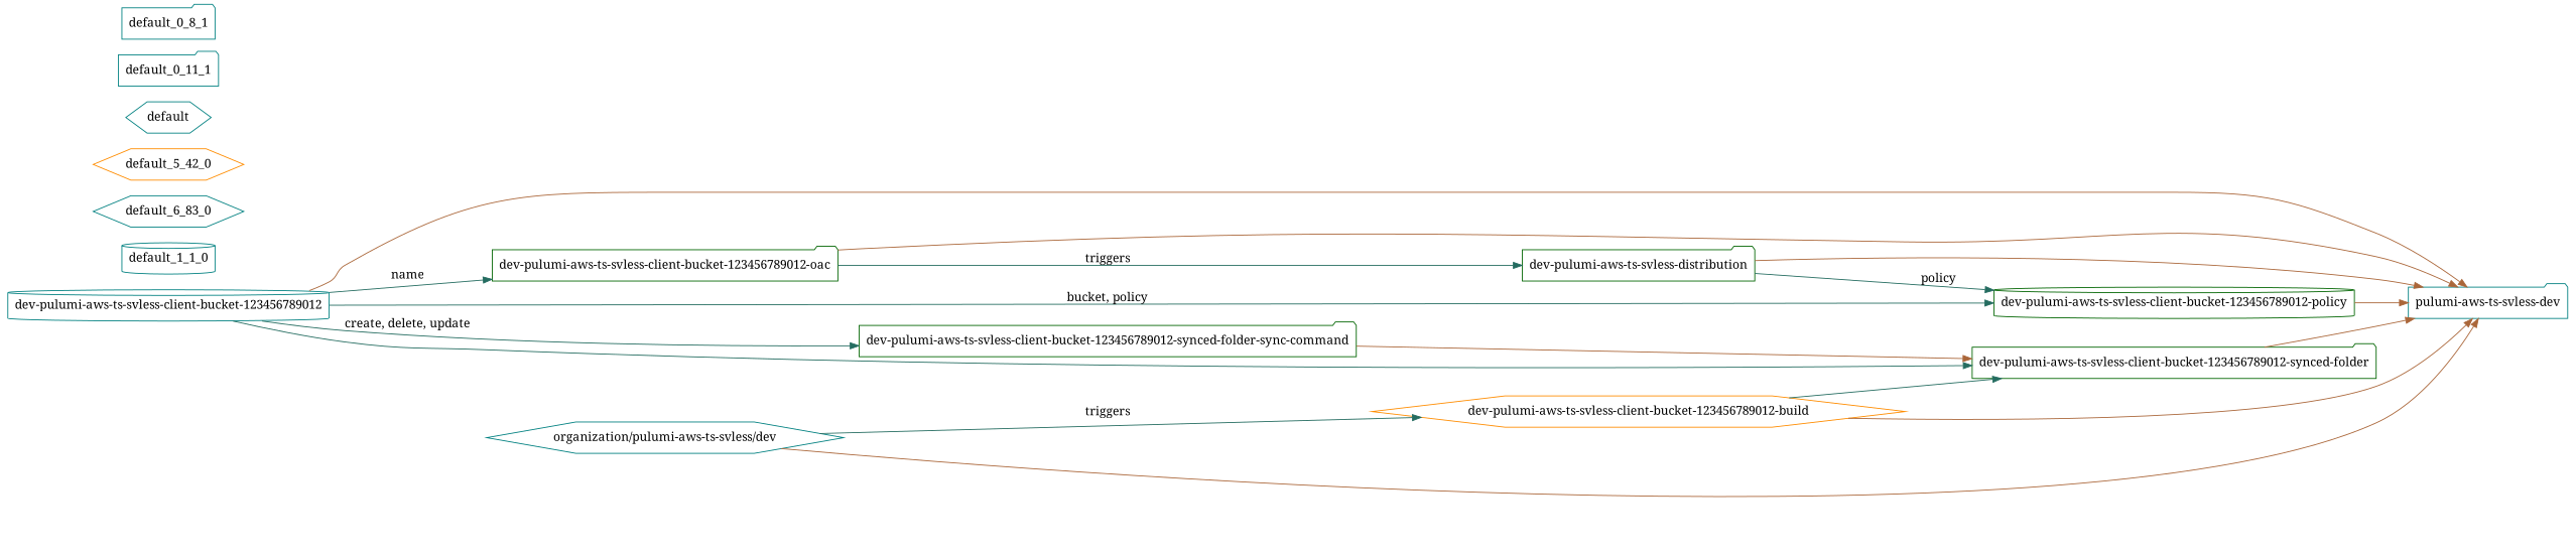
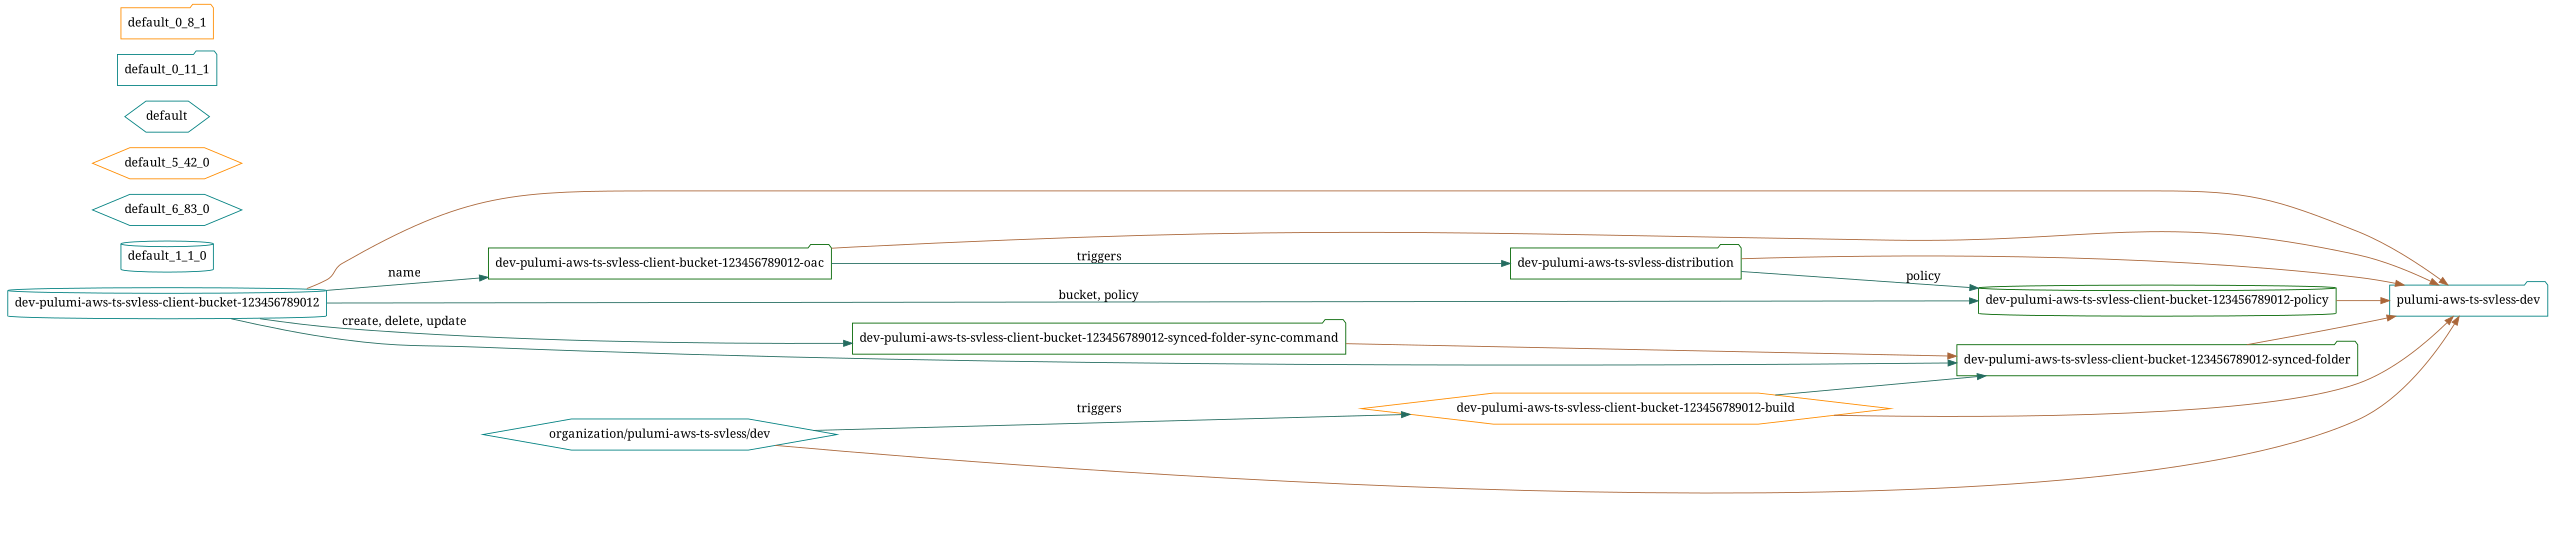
  strict digraph {
    fontname="Noto Serif"
    rankdir=LR
    node [color=teal fontname="Noto Serif" shape=folder]
    edge [color="#AA6639" fontname="Noto Serif"]
    n1 [label="pulumi-aws-ts-svless-dev"]
    n2 [label=default_1_1_0 shape=cylinder]
    n3 [label=default_6_83_0 shape=hexagon]
    n4 [label="dev-pulumi-aws-ts-svless-client-bucket-123456789012" shape=cylinder]
    n5 [color=darkgreen label="dev-pulumi-aws-ts-svless-client-bucket-123456789012-oac"]
    n6 [color=darkgreen label="dev-pulumi-aws-ts-svless-client-bucket-123456789012-synced-folder-sync-command"]
    n7 [color=darkgreen label="dev-pulumi-aws-ts-svless-client-bucket-123456789012-synced-folder"]
    n8 [color=darkgreen label="dev-pulumi-aws-ts-svless-client-bucket-123456789012-policy" shape=cylinder]
    n9 [color=darkgreen label="dev-pulumi-aws-ts-svless-distribution"]
    n10 [color=darkorange label="dev-pulumi-aws-ts-svless-client-bucket-123456789012-build" shape=hexagon]
    n11 [color=darkorange label=default_5_42_0 shape=hexagon]
    n12 [label="organization/pulumi-aws-ts-svless/dev" shape=hexagon]
    n13 [label=default shape=hexagon]
    n14 [label=default_0_11_1]
-   n15 [label=default_0_8_1]
+   n15 [color=darkorange label=default_0_8_1]
    n4 -> n1
    n4 -> n5 [color="#246C60" label=name]
    n4 -> n6 [color="#246C60" label="create, delete, update"]
    n4 -> n7 [color="#246C60"]
    n4 -> n8 [color="#246C60" label="bucket, policy"]
    n5 -> n1
    n5 -> n9 [color="#246C60" label=triggers]
    n6 -> n7
    n7 -> n1
    n8 -> n1
    n9 -> n1
    n9 -> n8 [color="#246C60" label=policy]
    n10 -> n1
    n10 -> n7 [color="#246C60"]
    n12 -> n1
    n12 -> n10 [color="#246C60" label=triggers]
  }
